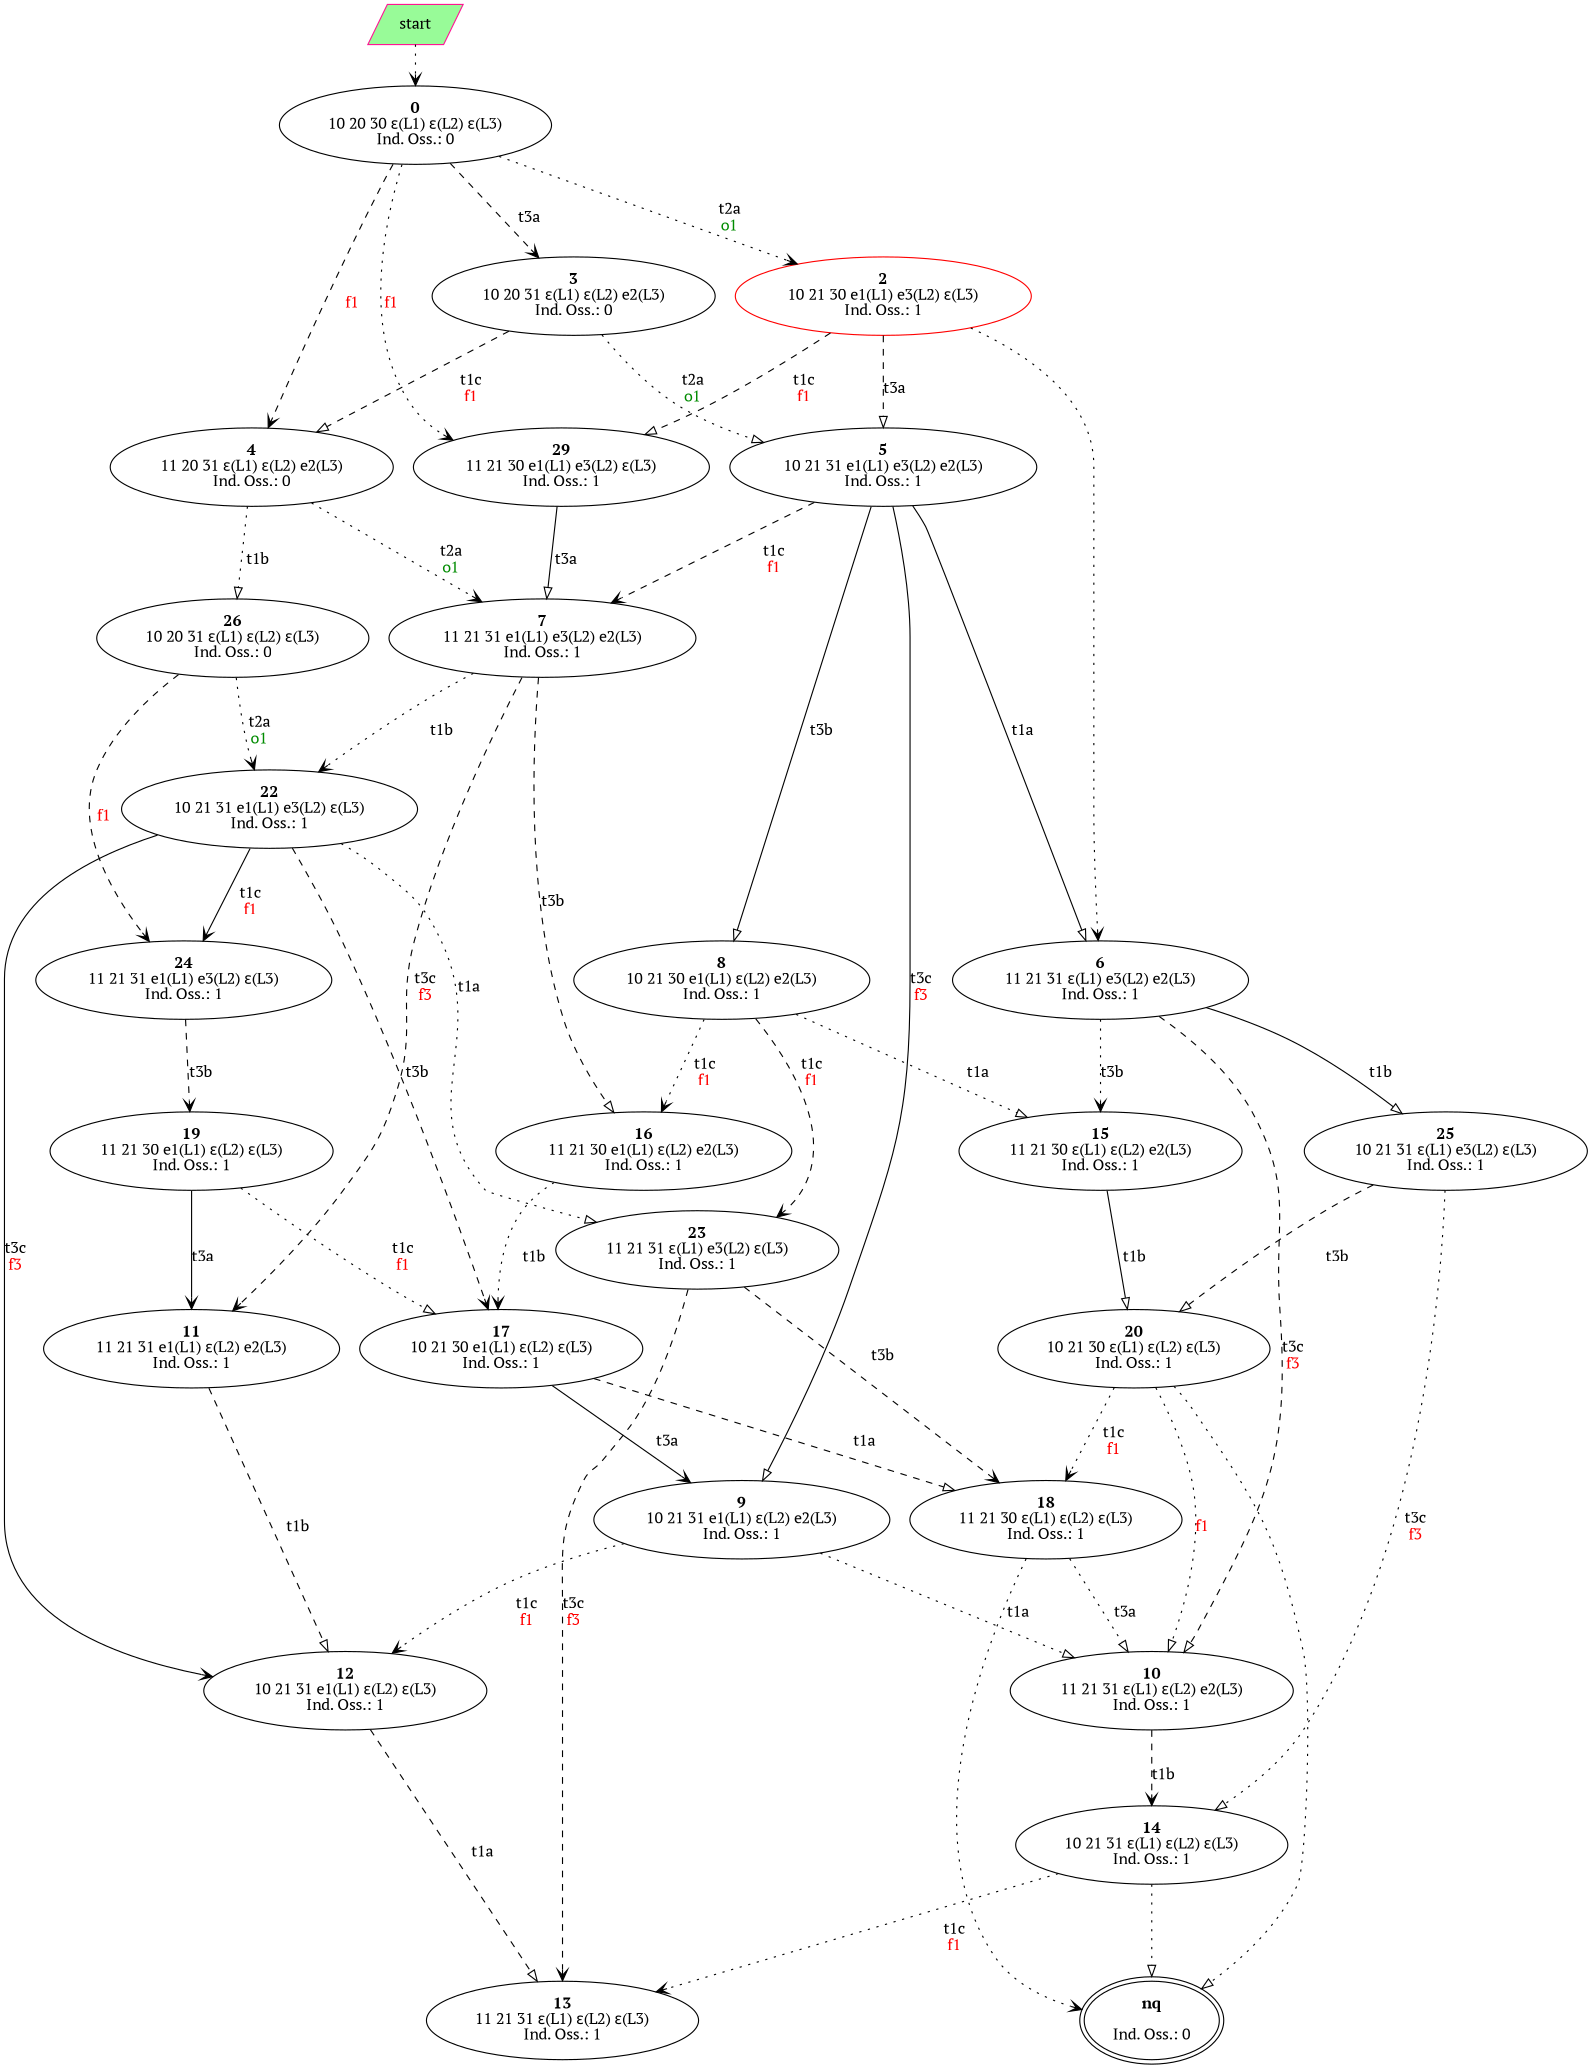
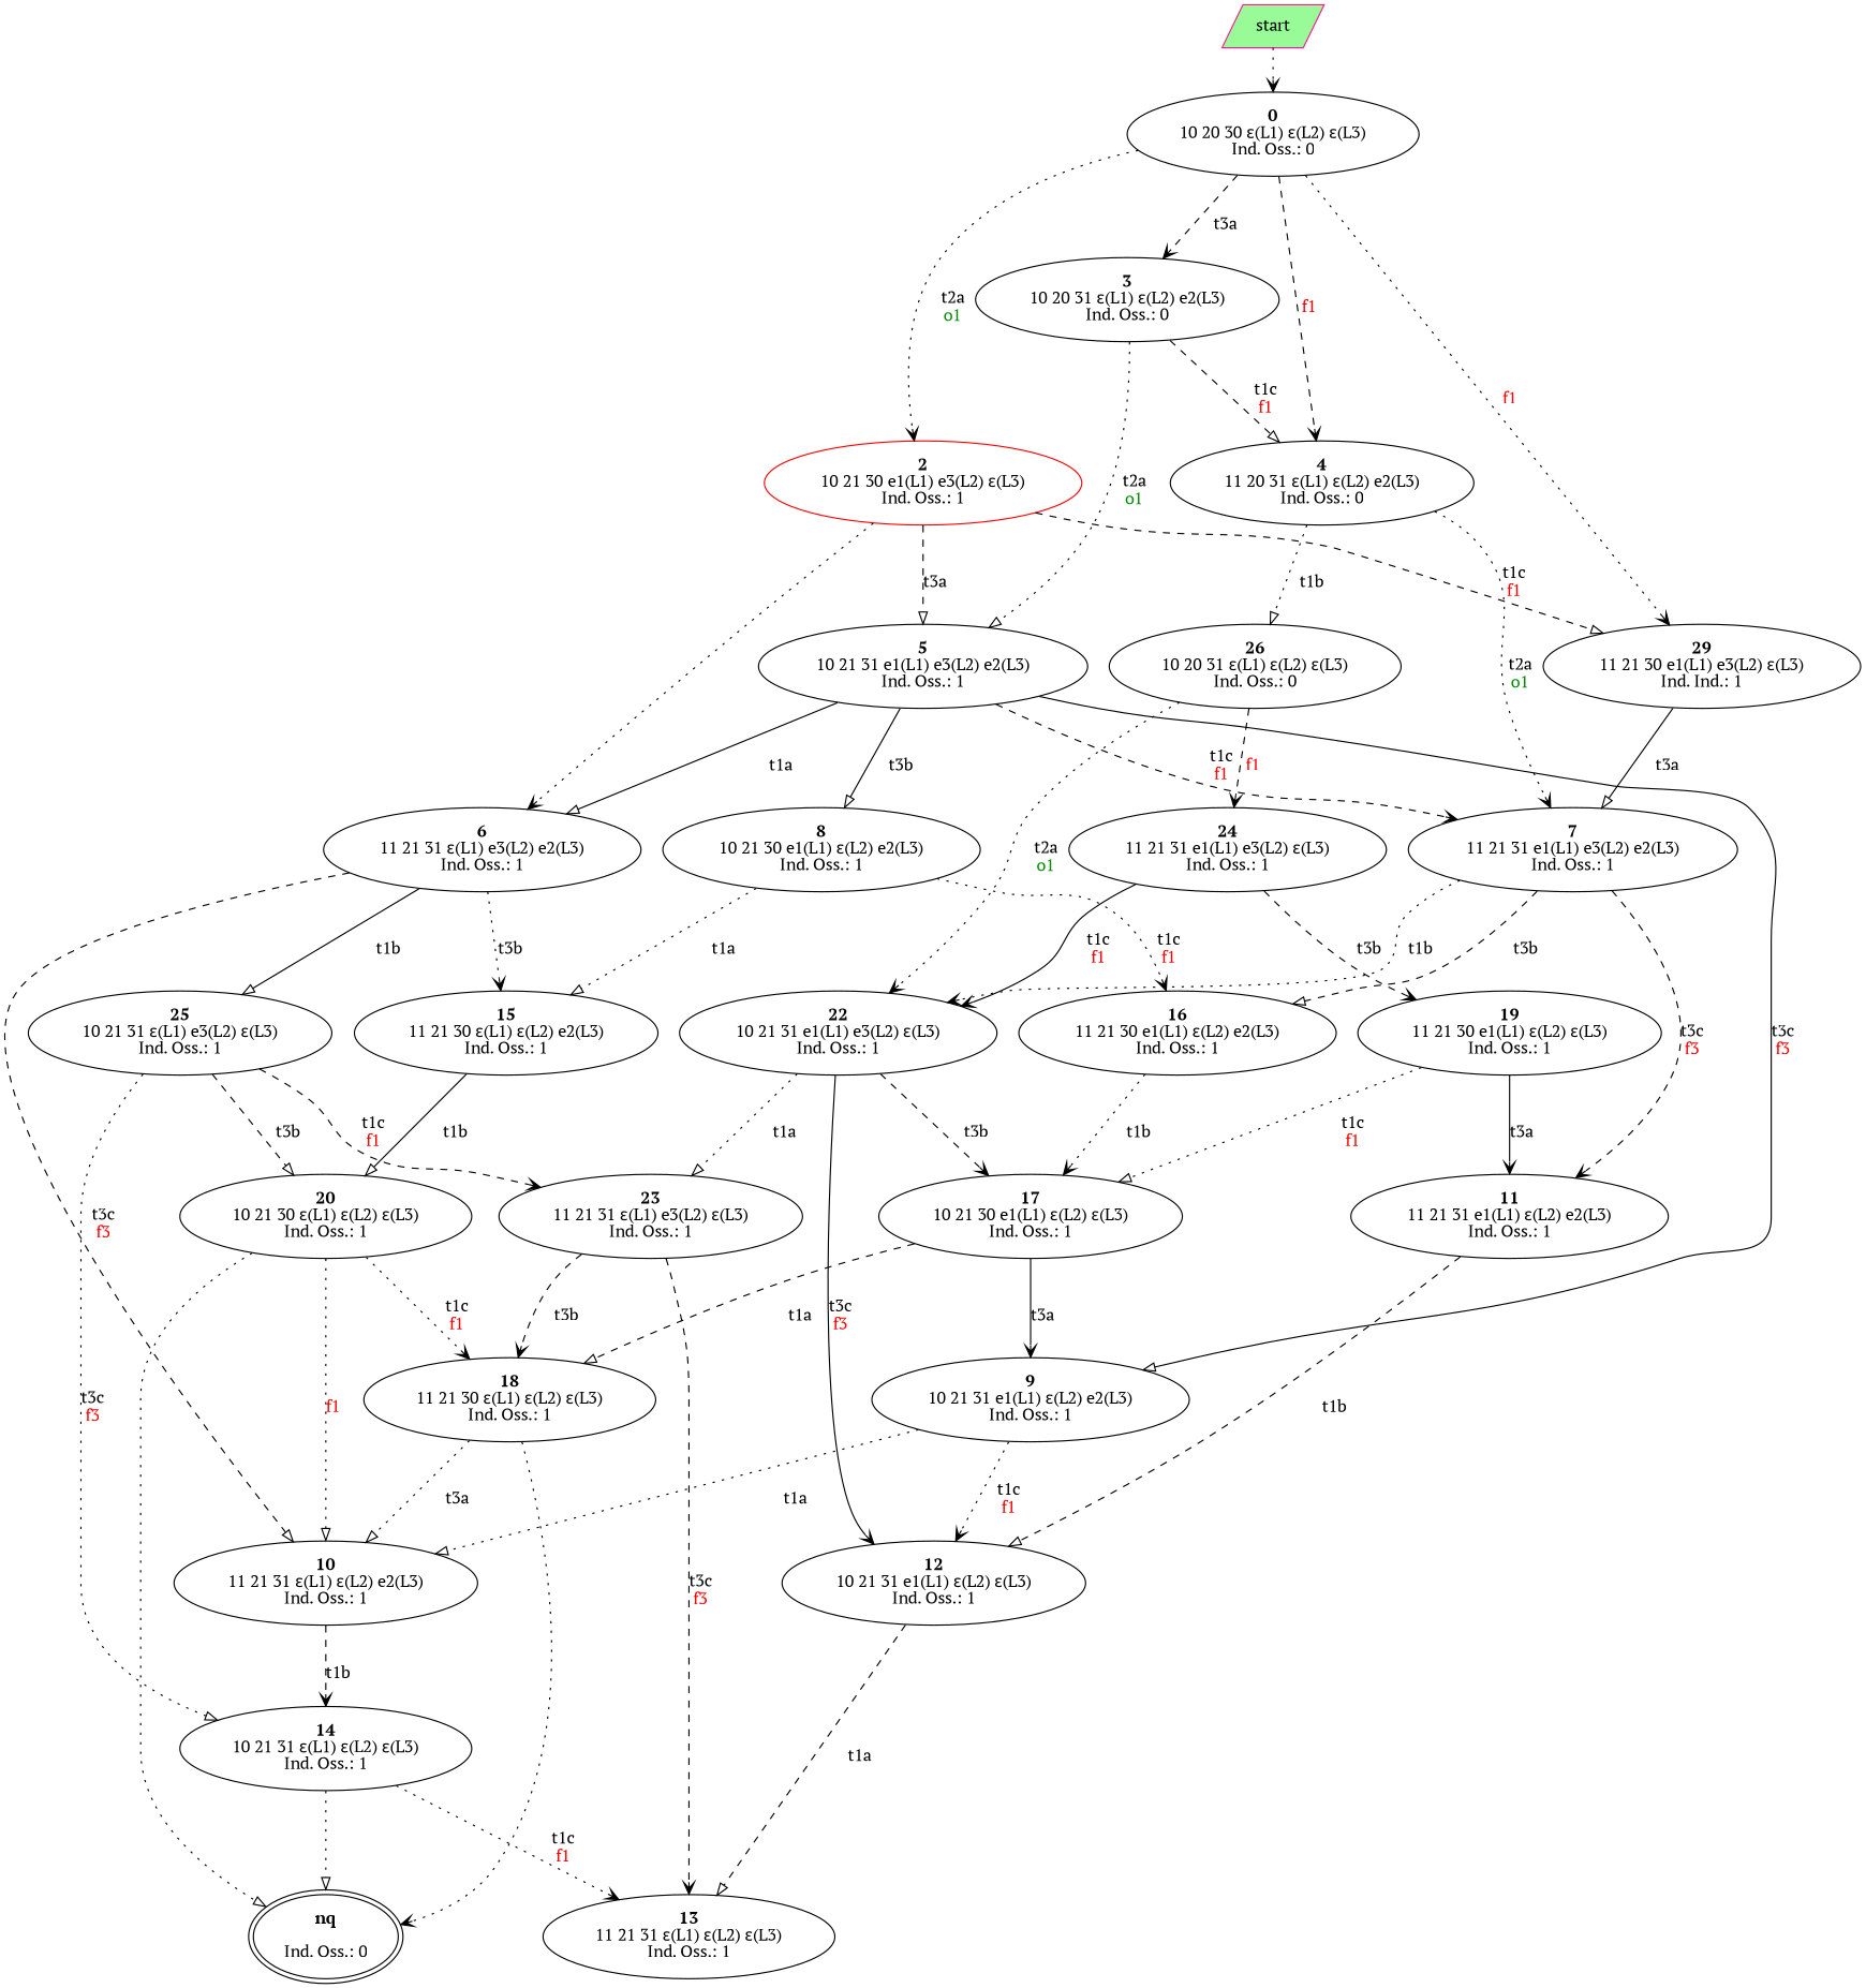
  digraph {
    fontname="PT Serif"
    node [fontname="PT Serif"]
    edge [arrowhead=vee fontname="PT Serif" style=dotted]
    start [color=deeppink fillcolor=palegreen shape=parallelogram style=filled]
    n2 [label=<<b>0</b><br/>10 20 30 ε(L1) ε(L2) ε(L3)<br/>Ind. Oss.: 0>]
    n3 [color=red label=<<b>2</b><br/>10 21 30 e1(L1) e3(L2) ε(L3)<br/>Ind. Oss.: 1>]
    n4 [label=<<b>3</b><br/>10 20 31 ε(L1) ε(L2) e2(L3)<br/>Ind. Oss.: 0>]
-   n5 [label=<<b>29</b><br/>11 21 30 e1(L1) e3(L2) ε(L3)<br/>Ind. Oss.: 1>]
+   n5 [label=<<b>29</b><br/>11 21 30 e1(L1) e3(L2) ε(L3)<br/>Ind. Ind.: 1>]
    n6 [label=<<b>4</b><br/>11 20 31 ε(L1) ε(L2) e2(L3)<br/>Ind. Oss.: 0>]
    n7 [label=<<b>5</b><br/>10 21 31 e1(L1) e3(L2) e2(L3)<br/>Ind. Oss.: 1>]
    n8 [label=<<b>6</b><br/>11 21 31 ε(L1) e3(L2) e2(L3)<br/>Ind. Oss.: 1>]
    n9 [label=<<b>7</b><br/>11 21 31 e1(L1) e3(L2) e2(L3)<br/>Ind. Oss.: 1>]
    n10 [label=<<b>26</b><br/>10 20 31 ε(L1) ε(L2) ε(L3)<br/>Ind. Oss.: 0>]
    n11 [label=<<b>8</b><br/>10 21 30 e1(L1) ε(L2) e2(L3)<br/>Ind. Oss.: 1>]
    n12 [label=<<b>9</b><br/>10 21 31 e1(L1) ε(L2) e2(L3)<br/>Ind. Oss.: 1>]
    n13 [label=<<b>25</b><br/>10 21 31 ε(L1) e3(L2) ε(L3)<br/>Ind. Oss.: 1>]
    n14 [label=<<b>15</b><br/>11 21 30 ε(L1) ε(L2) e2(L3)<br/>Ind. Oss.: 1>]
    n15 [label=<<b>10</b><br/>11 21 31 ε(L1) ε(L2) e2(L3)<br/>Ind. Oss.: 1>]
    n16 [label=<<b>22</b><br/>10 21 31 e1(L1) e3(L2) ε(L3)<br/>Ind. Oss.: 1>]
    n17 [label=<<b>16</b><br/>11 21 30 e1(L1) ε(L2) e2(L3)<br/>Ind. Oss.: 1>]
    n18 [label=<<b>11</b><br/>11 21 31 e1(L1) ε(L2) e2(L3)<br/>Ind. Oss.: 1>]
    n19 [label=<<b>24</b><br/>11 21 31 e1(L1) e3(L2) ε(L3)<br/>Ind. Oss.: 1>]
    n20 [label=<<b>12</b><br/>10 21 31 e1(L1) ε(L2) ε(L3)<br/>Ind. Oss.: 1>]
    n21 [label=<<b>14</b><br/>10 21 31 ε(L1) ε(L2) ε(L3)<br/>Ind. Oss.: 1>]
    n22 [label=<<b>20</b><br/>10 21 30 ε(L1) ε(L2) ε(L3)<br/>Ind. Oss.: 1>]
    n23 [label=<<b>23</b><br/>11 21 31 ε(L1) e3(L2) ε(L3)<br/>Ind. Oss.: 1>]
    n24 [label=<<b>17</b><br/>10 21 30 e1(L1) ε(L2) ε(L3)<br/>Ind. Oss.: 1>]
    n25 [label=<<b>19</b><br/>11 21 30 e1(L1) ε(L2) ε(L3)<br/>Ind. Oss.: 1>]
    n26 [label=<<b>13</b><br/>11 21 31 ε(L1) ε(L2) ε(L3)<br/>Ind. Oss.: 1>]
    n27 [label=<<b>nq</b><br/> <br/>Ind. Oss.: 0> peripheries=2]
    n28 [label=<<b>18</b><br/>11 21 30 ε(L1) ε(L2) ε(L3)<br/>Ind. Oss.: 1>]
    start -> n2
    n2 -> n3 [label=<<br/>t2a<br/><font color="green4">o1</font>>]
    n2 -> n4 [label=<<br/>t3a> style=dashed]
    n2 -> n5 [label=<<br/><font color="red">f1</font>>]
    n2 -> n6 [label=<<br/><font color="red">f1</font>> style=dashed]
    n3 -> n5 [arrowhead=onormal label=<<br/>t1c<br/><font color="red">f1</font>> style=dashed]
    n3 -> n7 [arrowhead=onormal label=<<br/>t3a> style=dashed]
    n3 -> n8
    n4 -> n6 [arrowhead=onormal label=<<br/>t1c<br/><font color="red">f1</font>> style=dashed]
    n4 -> n7 [arrowhead=onormal label=<<br/>t2a<br/><font color="green4">o1</font>>]
    n5 -> n9 [arrowhead=onormal label=<<br/>t3a> style=solid]
    n6 -> n9 [label=<<br/>t2a<br/><font color="green4">o1</font>>]
    n6 -> n10 [arrowhead=onormal label=<<br/>t1b>]
    n7 -> n8 [arrowhead=onormal label=<<br/>t1a> style=solid]
    n7 -> n9 [label=<<br/>t1c<br/><font color="red">f1</font>> style=dashed]
    n7 -> n11 [arrowhead=onormal label=<<br/>t3b> style=solid]
    n7 -> n12 [arrowhead=onormal label=<<br/>t3c<br/><font color="red">f3</font>> style=solid]
    n8 -> n13 [arrowhead=onormal label=<<br/>t1b> style=solid]
    n8 -> n14 [label=<<br/>t3b>]
    n8 -> n15 [arrowhead=onormal label=<<br/>t3c<br/><font color="red">f3</font>> style=dashed]
    n9 -> n16 [label=<<br/>t1b>]
    n9 -> n17 [arrowhead=onormal label=<<br/>t3b> style=dashed]
    n9 -> n18 [label=<<br/>t3c<br/><font color="red">f3</font>> style=dashed]
    n10 -> n16 [label=<<br/>t2a<br/><font color="green4">o1</font>>]
    n10 -> n19 [label=<<br/><font color="red">f1</font>> style=dashed]
    n11 -> n14 [arrowhead=onormal label=<<br/>t1a>]
    n11 -> n17 [label=<<br/>t1c<br/><font color="red">f1</font>>]
    n12 -> n15 [arrowhead=onormal label=<<br/>t1a>]
    n12 -> n20 [label=<<br/>t1c<br/><font color="red">f1</font>>]
    n13 -> n21 [arrowhead=onormal label=<<br/>t3c<br/><font color="red">f3</font>>]
    n13 -> n22 [arrowhead=onormal label=<<br/>t3b> style=dashed]
-   n11 -> n23 [label=<<br/>t1c<br/><font color="red">f1</font>> style=dashed]
+   n13 -> n23 [label=<<br/>t1c<br/><font color="red">f1</font>> style=dashed]
    n14 -> n22 [arrowhead=onormal label=<<br/>t1b> style=solid]
    n15 -> n21 [label=<<br/>t1b> style=dashed]
-   n16 -> n19 [label=<<br/>t1c<br/><font color="red">f1</font>> style=solid]
+   n19 -> n16 [label=<<br/>t1c<br/><font color="red">f1</font>> style=solid]
    n16 -> n20 [label=<<br/>t3c<br/><font color="red">f3</font>> style=solid]
    n16 -> n23 [arrowhead=onormal label=<<br/>t1a>]
    n16 -> n24 [label=<<br/>t3b> style=dashed]
    n17 -> n24 [label=<<br/>t1b>]
    n18 -> n20 [arrowhead=onormal label=<<br/>t1b> style=dashed]
    n19 -> n25 [label=<<br/>t3b> style=dashed]
    n20 -> n26 [arrowhead=onormal label=<<br/>t1a> style=dashed]
    n21 -> n26 [label=<<br/>t1c<br/><font color="red">f1</font>>]
    n21 -> n27 [arrowhead=onormal]
    n22 -> n15 [arrowhead=onormal label=<<br/><font color="red">f1</font>>]
    n22 -> n27 [arrowhead=onormal]
    n22 -> n28 [label=<<br/>t1c<br/><font color="red">f1</font>>]
    n23 -> n26 [label=<<br/>t3c<br/><font color="red">f3</font>> style=dashed]
    n23 -> n28 [label=<<br/>t3b> style=dashed]
    n24 -> n12 [label=<<br/>t3a> style=solid]
    n24 -> n28 [arrowhead=onormal label=<<br/>t1a> style=dashed]
    n25 -> n18 [label=<<br/>t3a> style=solid]
    n25 -> n24 [arrowhead=onormal label=<<br/>t1c<br/><font color="red">f1</font>>]
    n28 -> n15 [arrowhead=onormal label=<<br/>t3a>]
    n28 -> n27
  }
